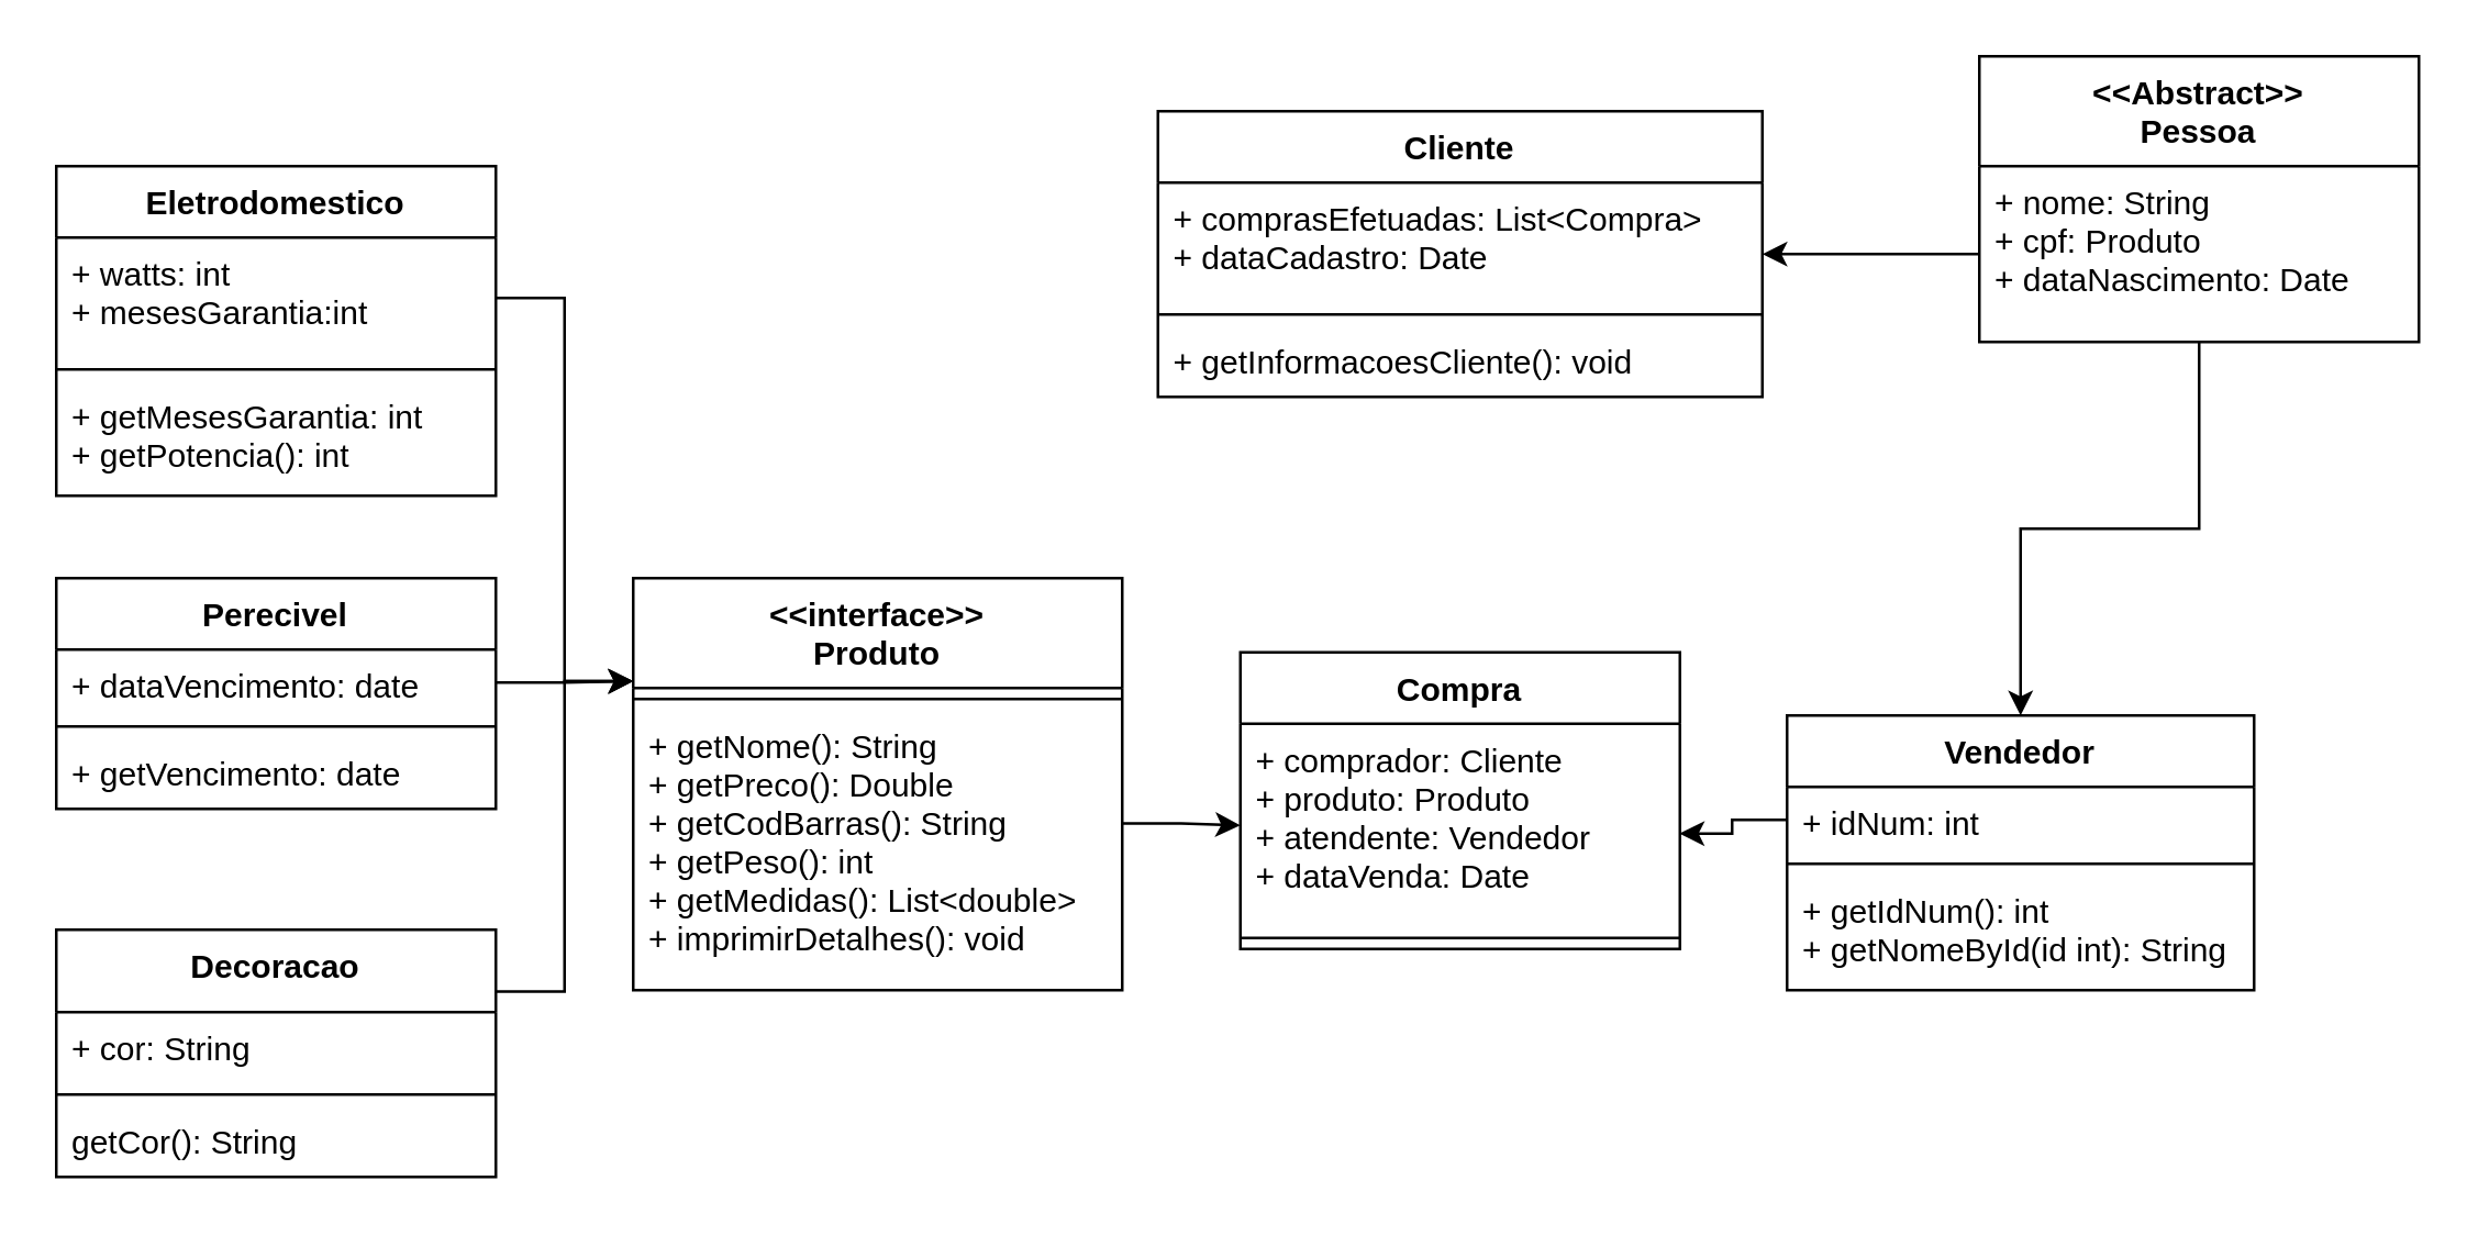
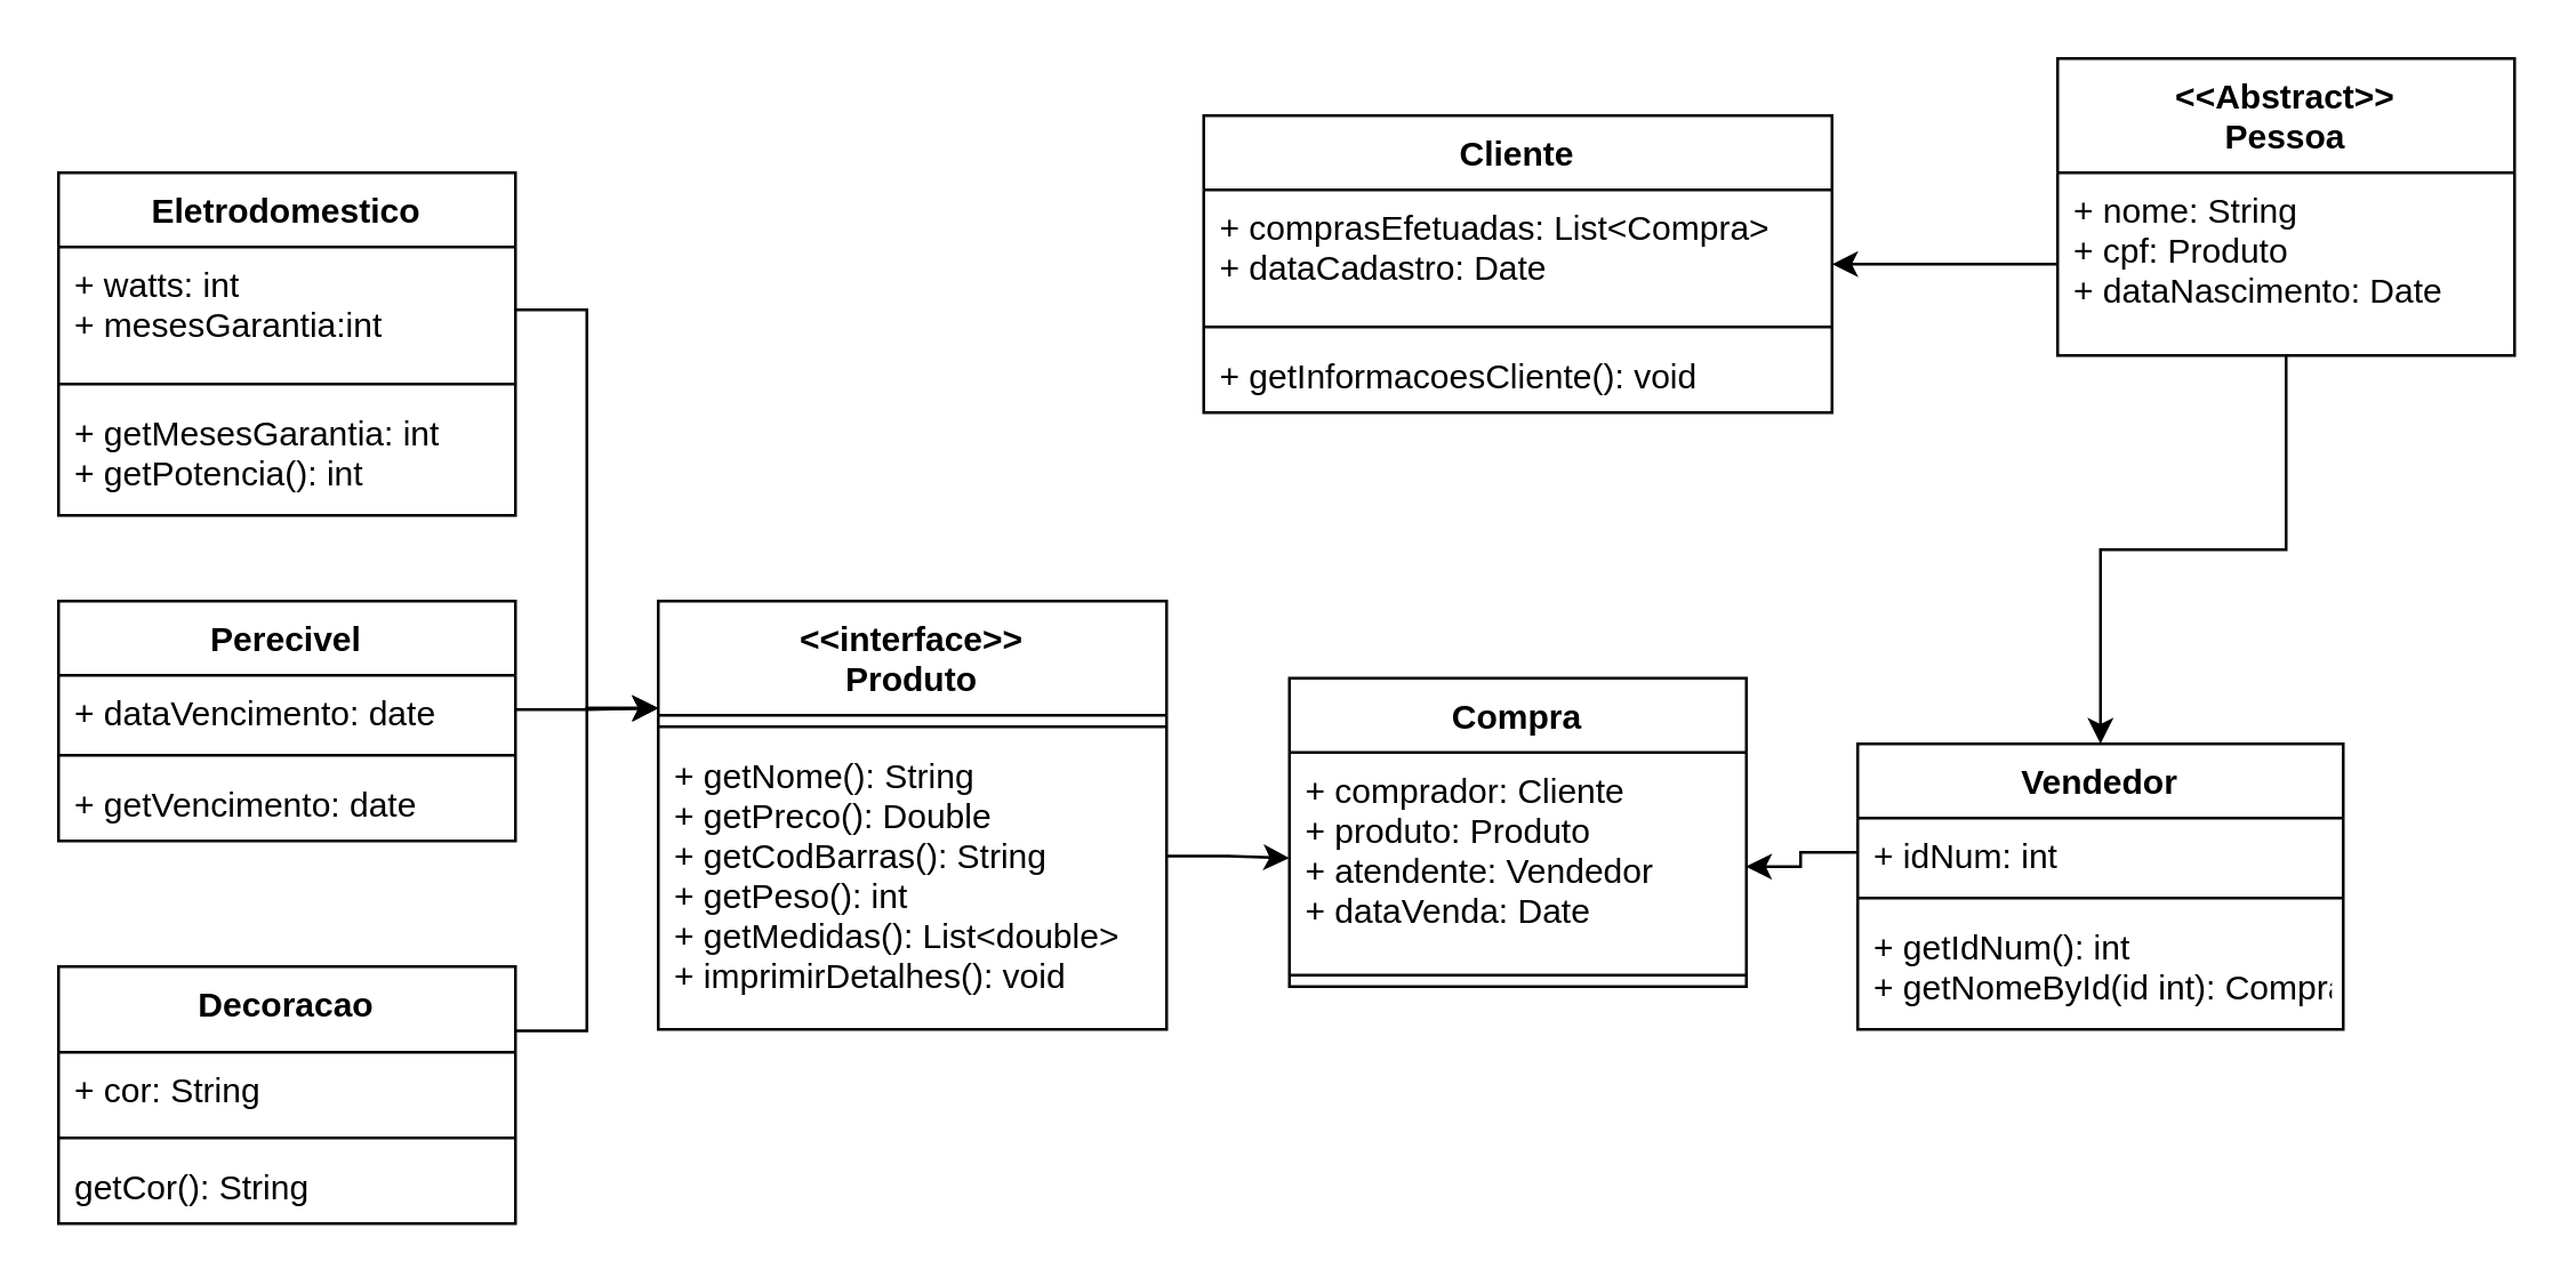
  <mxCell id="0" />
  <mxCell id="1" parent="0" />
  <mxCell id="2" style="edgeStyle=orthogonalEdgeStyle;rounded=0;orthogonalLoop=1;jettySize=auto;html=1;exitX=1;exitY=0.405;exitDx=0;exitDy=0;entryX=0;entryY=0.5;entryDx=0;entryDy=0;exitPerimeter=0;" parent="1" source="5" target="18" edge="1"><mxGeometry relative="1" as="geometry"><mxPoint x="500" y="492" as="targetPoint" /></mxGeometry></mxCell>
  <mxCell id="3" value="&lt;&lt;interface&gt;&gt;&#10;Produto" style="swimlane;fontStyle=1;align=center;verticalAlign=top;childLayout=stackLayout;horizontal=1;startSize=40;horizontalStack=0;resizeParent=1;resizeParentMax=0;resizeLast=0;collapsible=1;marginBottom=0;" parent="1" vertex="1"><mxGeometry x="230" y="210" width="178" height="150" as="geometry" /></mxCell>
  <mxCell id="4" value="" style="line;strokeWidth=1;fillColor=none;align=left;verticalAlign=middle;spacingTop=-1;spacingLeft=3;spacingRight=3;rotatable=0;labelPosition=right;points=[];portConstraint=eastwest;strokeColor=inherit;" parent="3" vertex="1"><mxGeometry y="40" width="178" height="8" as="geometry" /></mxCell>
  <mxCell id="5" value="+ getNome(): String&#10;+ getPreco(): Double&#10;+ getCodBarras(): String&#10;+ getPeso(): int&#10;+ getMedidas(): List&lt;double&gt;&#10;+ imprimirDetalhes(): void&#10;" style="text;strokeColor=none;fillColor=none;align=left;verticalAlign=top;spacingLeft=4;spacingRight=4;overflow=hidden;rotatable=0;points=[[0,0.5],[1,0.5]];portConstraint=eastwest;" parent="3" vertex="1"><mxGeometry y="48" width="178" height="102" as="geometry" /></mxCell>
  <mxCell id="6" style="edgeStyle=orthogonalEdgeStyle;rounded=0;orthogonalLoop=1;jettySize=auto;html=1;exitX=1;exitY=0.5;exitDx=0;exitDy=0;entryX=0;entryY=0.25;entryDx=0;entryDy=0;" parent="1" target="3" edge="1" source="21"><mxGeometry relative="1" as="geometry"><mxPoint x="100" y="183" as="sourcePoint" /></mxGeometry></mxCell>
  <mxCell id="7" style="edgeStyle=orthogonalEdgeStyle;rounded=0;orthogonalLoop=1;jettySize=auto;html=1;exitX=1;exitY=0.5;exitDx=0;exitDy=0;entryX=0;entryY=0.25;entryDx=0;entryDy=0;" parent="1" target="3" edge="1" source="25"><mxGeometry relative="1" as="geometry"><mxPoint x="100" y="333" as="sourcePoint" /><mxPoint x="210" y="260" as="targetPoint" /></mxGeometry></mxCell>
  <mxCell id="8" style="edgeStyle=orthogonalEdgeStyle;rounded=0;orthogonalLoop=1;jettySize=auto;html=1;exitX=1;exitY=0.25;exitDx=0;exitDy=0;entryX=0;entryY=0.25;entryDx=0;entryDy=0;" parent="1" source="9" target="3" edge="1"><mxGeometry relative="1" as="geometry" /></mxCell>
  <mxCell id="9" value="Decoracao" style="swimlane;fontStyle=1;align=center;verticalAlign=top;childLayout=stackLayout;horizontal=1;startSize=30;horizontalStack=0;resizeParent=1;resizeParentMax=0;resizeLast=0;collapsible=1;marginBottom=0;" parent="1" vertex="1"><mxGeometry x="20" y="338" width="160" height="90" as="geometry" /></mxCell>
  <mxCell id="10" value="+ cor: String" style="text;strokeColor=none;fillColor=none;align=left;verticalAlign=top;spacingLeft=4;spacingRight=4;overflow=hidden;rotatable=0;points=[[0,0.5],[1,0.5]];portConstraint=eastwest;" parent="9" vertex="1"><mxGeometry y="30" width="160" height="26" as="geometry" /></mxCell>
  <mxCell id="11" value="" style="line;strokeWidth=1;fillColor=none;align=left;verticalAlign=middle;spacingTop=-1;spacingLeft=3;spacingRight=3;rotatable=0;labelPosition=right;points=[];portConstraint=eastwest;strokeColor=inherit;" parent="9" vertex="1"><mxGeometry y="56" width="160" height="8" as="geometry" /></mxCell>
  <mxCell id="12" value="getCor(): String" style="text;strokeColor=none;fillColor=none;align=left;verticalAlign=top;spacingLeft=4;spacingRight=4;overflow=hidden;rotatable=0;points=[[0,0.5],[1,0.5]];portConstraint=eastwest;" parent="9" vertex="1"><mxGeometry y="64" width="160" height="26" as="geometry" /></mxCell>
  <mxCell id="13" value="Cliente" style="swimlane;fontStyle=1;align=center;verticalAlign=top;childLayout=stackLayout;horizontal=1;startSize=26;horizontalStack=0;resizeParent=1;resizeParentMax=0;resizeLast=0;collapsible=1;marginBottom=0;" parent="1" vertex="1"><mxGeometry x="421" y="40" width="220" height="104" as="geometry" /></mxCell>
  <mxCell id="14" value="+ comprasEfetuadas: List&lt;Compra&gt;&#10;+ dataCadastro: Date" style="text;strokeColor=none;fillColor=none;align=left;verticalAlign=top;spacingLeft=4;spacingRight=4;overflow=hidden;rotatable=0;points=[[0,0.5],[1,0.5]];portConstraint=eastwest;" parent="13" vertex="1"><mxGeometry y="26" width="220" height="44" as="geometry" /></mxCell>
  <mxCell id="15" value="" style="line;strokeWidth=1;fillColor=none;align=left;verticalAlign=middle;spacingTop=-1;spacingLeft=3;spacingRight=3;rotatable=0;labelPosition=right;points=[];portConstraint=eastwest;strokeColor=inherit;" parent="13" vertex="1"><mxGeometry y="70" width="220" height="8" as="geometry" /></mxCell>
  <mxCell id="16" value="+ getInformacoesCliente(): void" style="text;strokeColor=none;fillColor=none;align=left;verticalAlign=top;spacingLeft=4;spacingRight=4;overflow=hidden;rotatable=0;points=[[0,0.5],[1,0.5]];portConstraint=eastwest;" parent="13" vertex="1"><mxGeometry y="78" width="220" height="26" as="geometry" /></mxCell>
  <mxCell id="17" value="Compra" style="swimlane;fontStyle=1;align=center;verticalAlign=top;childLayout=stackLayout;horizontal=1;startSize=26;horizontalStack=0;resizeParent=1;resizeParentMax=0;resizeLast=0;collapsible=1;marginBottom=0;" parent="1" vertex="1"><mxGeometry x="451" y="237" width="160" height="108" as="geometry" /></mxCell>
  <mxCell id="18" value="+ comprador: Cliente&#10;+ produto: Produto&#10;+ atendente: Vendedor&#10;+ dataVenda: Date&#10;&#10;&#10;&#10;&#10;" style="text;strokeColor=none;fillColor=none;align=left;verticalAlign=top;spacingLeft=4;spacingRight=4;overflow=hidden;rotatable=0;points=[[0,0.5],[1,0.5]];portConstraint=eastwest;" parent="17" vertex="1"><mxGeometry y="26" width="160" height="74" as="geometry" /></mxCell>
  <mxCell id="19" value="" style="line;strokeWidth=1;fillColor=none;align=left;verticalAlign=middle;spacingTop=-1;spacingLeft=3;spacingRight=3;rotatable=0;labelPosition=right;points=[];portConstraint=eastwest;strokeColor=inherit;" parent="17" vertex="1"><mxGeometry y="100" width="160" height="8" as="geometry" /></mxCell>
  <mxCell id="20" value="Eletrodomestico&#10;&#10;&#10;" style="swimlane;fontStyle=1;align=center;verticalAlign=top;childLayout=stackLayout;horizontal=1;startSize=26;horizontalStack=0;resizeParent=1;resizeParentMax=0;resizeLast=0;collapsible=1;marginBottom=0;" parent="1" vertex="1"><mxGeometry x="20" y="60" width="160" height="120" as="geometry" /></mxCell>
  <mxCell id="21" value="+ watts: int&#10;+ mesesGarantia:int&#10;" style="text;strokeColor=none;fillColor=none;align=left;verticalAlign=top;spacingLeft=4;spacingRight=4;overflow=hidden;rotatable=0;points=[[0,0.5],[1,0.5]];portConstraint=eastwest;" parent="20" vertex="1"><mxGeometry y="26" width="160" height="44" as="geometry" /></mxCell>
  <mxCell id="22" value="" style="line;strokeWidth=1;fillColor=none;align=left;verticalAlign=middle;spacingTop=-1;spacingLeft=3;spacingRight=3;rotatable=0;labelPosition=right;points=[];portConstraint=eastwest;strokeColor=inherit;" parent="20" vertex="1"><mxGeometry y="70" width="160" height="8" as="geometry" /></mxCell>
  <mxCell id="23" value="+ getMesesGarantia: int&#10;+ getPotencia(): int&#10;" style="text;strokeColor=none;fillColor=none;align=left;verticalAlign=top;spacingLeft=4;spacingRight=4;overflow=hidden;rotatable=0;points=[[0,0.5],[1,0.5]];portConstraint=eastwest;" parent="20" vertex="1"><mxGeometry y="78" width="160" height="42" as="geometry" /></mxCell>
  <mxCell id="24" value="Perecivel" style="swimlane;fontStyle=1;align=center;verticalAlign=top;childLayout=stackLayout;horizontal=1;startSize=26;horizontalStack=0;resizeParent=1;resizeParentMax=0;resizeLast=0;collapsible=1;marginBottom=0;" parent="1" vertex="1"><mxGeometry x="20" y="210" width="160" height="84" as="geometry" /></mxCell>
  <mxCell id="25" value="+ dataVencimento: date&#10;" style="text;strokeColor=none;fillColor=none;align=left;verticalAlign=top;spacingLeft=4;spacingRight=4;overflow=hidden;rotatable=0;points=[[0,0.5],[1,0.5]];portConstraint=eastwest;" parent="24" vertex="1"><mxGeometry y="26" width="160" height="24" as="geometry" /></mxCell>
  <mxCell id="26" value="" style="line;strokeWidth=1;fillColor=none;align=left;verticalAlign=middle;spacingTop=-1;spacingLeft=3;spacingRight=3;rotatable=0;labelPosition=right;points=[];portConstraint=eastwest;strokeColor=inherit;" parent="24" vertex="1"><mxGeometry y="50" width="160" height="8" as="geometry" /></mxCell>
  <mxCell id="27" value="+ getVencimento: date" style="text;strokeColor=none;fillColor=none;align=left;verticalAlign=top;spacingLeft=4;spacingRight=4;overflow=hidden;rotatable=0;points=[[0,0.5],[1,0.5]];portConstraint=eastwest;" parent="24" vertex="1"><mxGeometry y="58" width="160" height="26" as="geometry" /></mxCell>
  <mxCell id="28" style="edgeStyle=orthogonalEdgeStyle;rounded=0;orthogonalLoop=1;jettySize=auto;html=1;" edge="1" parent="1" source="29" target="31"><mxGeometry relative="1" as="geometry" /></mxCell>
  <mxCell id="29" value="&lt;&lt;Abstract&gt;&gt;&#10;Pessoa" style="swimlane;fontStyle=1;align=center;verticalAlign=top;childLayout=stackLayout;horizontal=1;startSize=40;horizontalStack=0;resizeParent=1;resizeParentMax=0;resizeLast=0;collapsible=1;marginBottom=0;" parent="1" vertex="1"><mxGeometry x="720" y="20" width="160" height="104" as="geometry" /></mxCell>
  <mxCell id="30" value="+ nome: String&#10;+ cpf: Produto&#10;+ dataNascimento: Date&#10;&#10;" style="text;strokeColor=none;fillColor=none;align=left;verticalAlign=top;spacingLeft=4;spacingRight=4;overflow=hidden;rotatable=0;points=[[0,0.5],[1,0.5]];portConstraint=eastwest;" parent="29" vertex="1"><mxGeometry y="40" width="160" height="64" as="geometry" /></mxCell>
  <mxCell id="31" value="Vendedor&#10;" style="swimlane;fontStyle=1;align=center;verticalAlign=top;childLayout=stackLayout;horizontal=1;startSize=26;horizontalStack=0;resizeParent=1;resizeParentMax=0;resizeLast=0;collapsible=1;marginBottom=0;" parent="1" vertex="1"><mxGeometry x="650" y="260" width="170" height="100" as="geometry" /></mxCell>
  <mxCell id="32" value="+ idNum: int&#10;" style="text;strokeColor=none;fillColor=none;align=left;verticalAlign=top;spacingLeft=4;spacingRight=4;overflow=hidden;rotatable=0;points=[[0,0.5],[1,0.5]];portConstraint=eastwest;" parent="31" vertex="1"><mxGeometry y="26" width="170" height="24" as="geometry" /></mxCell>
  <mxCell id="33" value="" style="line;strokeWidth=1;fillColor=none;align=left;verticalAlign=middle;spacingTop=-1;spacingLeft=3;spacingRight=3;rotatable=0;labelPosition=right;points=[];portConstraint=eastwest;strokeColor=inherit;" parent="31" vertex="1"><mxGeometry y="50" width="170" height="8" as="geometry" /></mxCell>
- <mxCell id="34" value="+ getIdNum(): int&#10;+ getNomeById(id int): String" style="text;strokeColor=none;fillColor=none;align=left;verticalAlign=top;spacingLeft=4;spacingRight=4;overflow=hidden;rotatable=0;points=[[0,0.5],[1,0.5]];portConstraint=eastwest;" parent="31" vertex="1"><mxGeometry y="58" width="170" height="42" as="geometry" /></mxCell>
+ <mxCell id="34" value="+ getIdNum(): int&#10;+ getNomeById(id int): Compra" style="text;strokeColor=none;fillColor=none;align=left;verticalAlign=top;spacingLeft=4;spacingRight=4;overflow=hidden;rotatable=0;points=[[0,0.5],[1,0.5]];portConstraint=eastwest;" parent="31" vertex="1"><mxGeometry y="58" width="170" height="42" as="geometry" /></mxCell>
  <mxCell id="35" style="edgeStyle=orthogonalEdgeStyle;rounded=0;orthogonalLoop=1;jettySize=auto;html=1;exitX=0;exitY=0.5;exitDx=0;exitDy=0;entryX=1;entryY=0.5;entryDx=0;entryDy=0;" parent="1" source="30" target="13" edge="1"><mxGeometry relative="1" as="geometry" /></mxCell>
  <mxCell id="36" style="edgeStyle=orthogonalEdgeStyle;rounded=0;orthogonalLoop=1;jettySize=auto;html=1;entryX=0.999;entryY=0.54;entryDx=0;entryDy=0;entryPerimeter=0;" edge="1" parent="1" source="32" target="18"><mxGeometry relative="1" as="geometry" /></mxCell>
